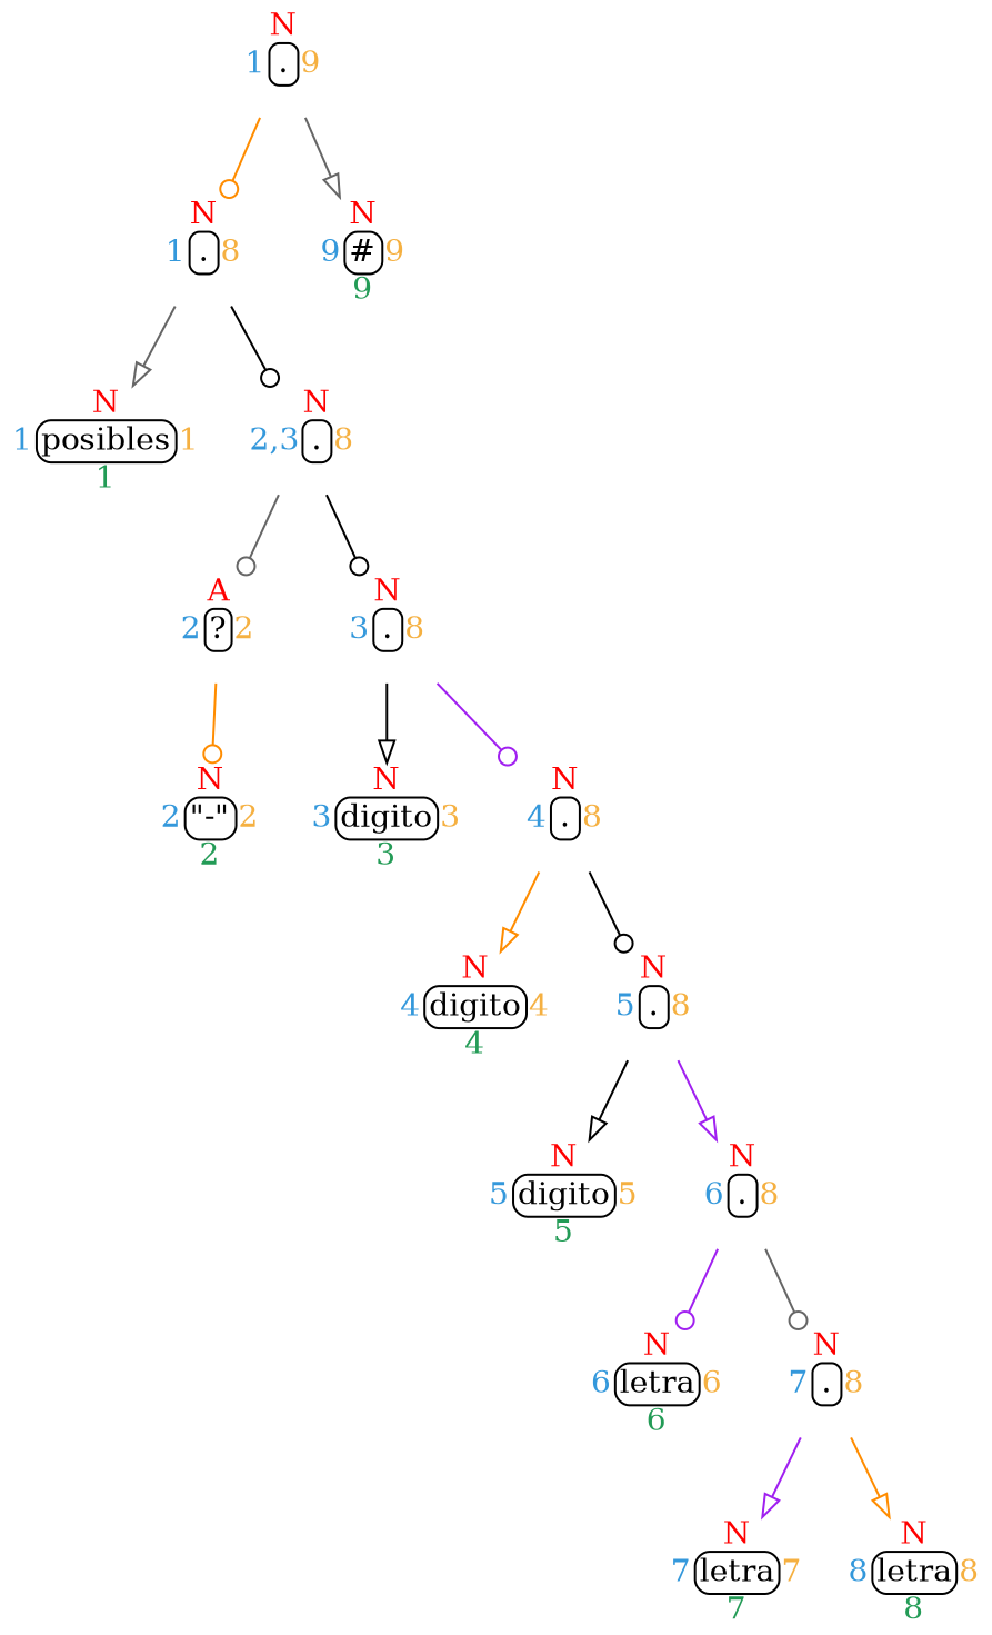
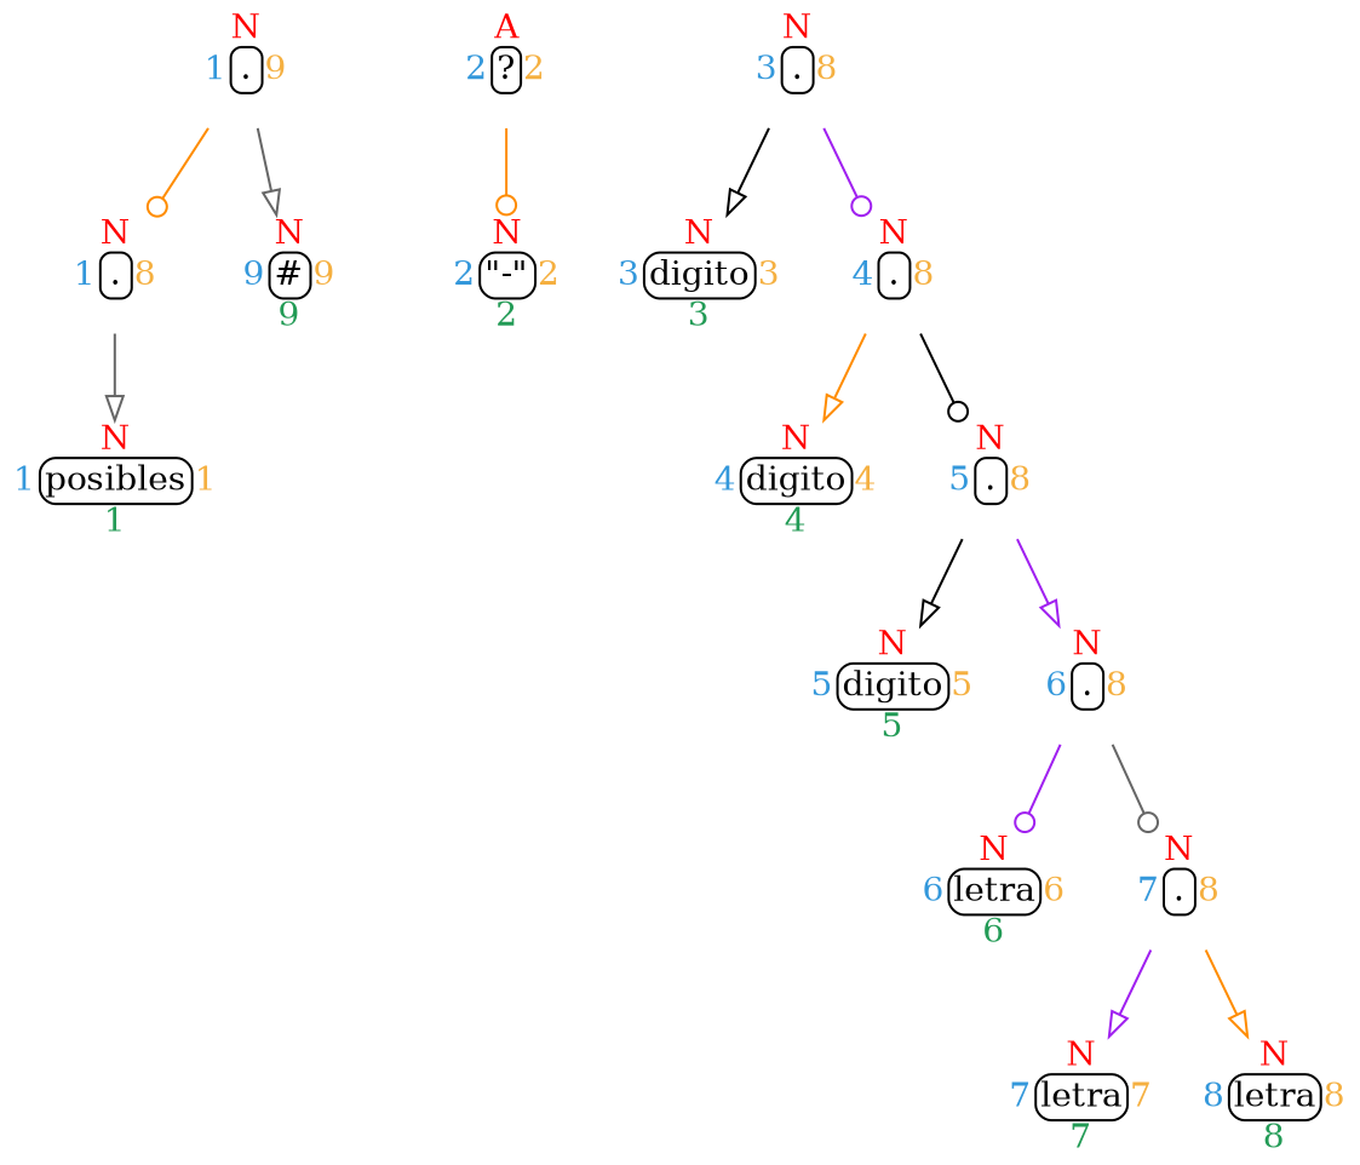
  digraph {
    rankdir=TD
    node [margin=0 shape=none]
    edge [color=black arrowhead=odot]
    n1 [label=<<TABLE BORDER="0" CELLBORDER="0" CELLSPACING="0" CELLPADDING="1" weight='bold'> <TR><TD ROWSPAN="3"><FONT COLOR="#3498DB">1</FONT></TD> <TD CELLPADDING="0"><FONT COLOR="red">N</FONT></TD> <TD ROWSPAN="3"><FONT COLOR="#F5B041">9</FONT></TD></TR> <TR><TD style="rounded" BORDER="1">.</TD></TR> <TR><TD CELLPADDING="0"><FONT COLOR="#239B56"> </FONT></TD></TR> </TABLE>>]
    n2 [label=<<TABLE BORDER="0" CELLBORDER="0" CELLSPACING="0" CELLPADDING="1" weight='bold'> <TR><TD ROWSPAN="3"><FONT COLOR="#3498DB">1</FONT></TD> <TD CELLPADDING="0"><FONT COLOR="red">N</FONT></TD> <TD ROWSPAN="3"><FONT COLOR="#F5B041">8</FONT></TD></TR> <TR><TD style="rounded" BORDER="1">.</TD></TR> <TR><TD CELLPADDING="0"><FONT COLOR="#239B56"> </FONT></TD></TR> </TABLE>>]
    n3 [label=<<TABLE BORDER="0" CELLBORDER="0" CELLSPACING="0" CELLPADDING="1" weight='bold'> <TR><TD ROWSPAN="3"><FONT COLOR="#3498DB">9</FONT></TD> <TD CELLPADDING="0"><FONT COLOR="red">N</FONT></TD> <TD ROWSPAN="3"><FONT COLOR="#F5B041">9</FONT></TD></TR> <TR><TD style="rounded" BORDER="1">#</TD></TR> <TR><TD CELLPADDING="0"><FONT COLOR="#239B56">9</FONT></TD></TR> </TABLE>>]
    n4 [label=<<TABLE BORDER="0" CELLBORDER="0" CELLSPACING="0" CELLPADDING="1" weight='bold'> <TR><TD ROWSPAN="3"><FONT COLOR="#3498DB">1</FONT></TD> <TD CELLPADDING="0"><FONT COLOR="red">N</FONT></TD> <TD ROWSPAN="3"><FONT COLOR="#F5B041">1</FONT></TD></TR> <TR><TD style="rounded" BORDER="1">posibles</TD></TR> <TR><TD CELLPADDING="0"><FONT COLOR="#239B56">1</FONT></TD></TR> </TABLE>>]
-   n5 [label=<<TABLE BORDER="0" CELLBORDER="0" CELLSPACING="0" CELLPADDING="1" weight='bold'> <TR><TD ROWSPAN="3"><FONT COLOR="#3498DB">2,3</FONT></TD> <TD CELLPADDING="0"><FONT COLOR="red">N</FONT></TD> <TD ROWSPAN="3"><FONT COLOR="#F5B041">8</FONT></TD></TR> <TR><TD style="rounded" BORDER="1">.</TD></TR> <TR><TD CELLPADDING="0"><FONT COLOR="#239B56"> </FONT></TD></TR> </TABLE>>]
    n6 [label=<<TABLE BORDER="0" CELLBORDER="0" CELLSPACING="0" CELLPADDING="1" weight='bold'> <TR><TD ROWSPAN="3"><FONT COLOR="#3498DB">2</FONT></TD> <TD CELLPADDING="0"><FONT COLOR="red">A</FONT></TD> <TD ROWSPAN="3"><FONT COLOR="#F5B041">2</FONT></TD></TR> <TR><TD style="rounded" BORDER="1">?</TD></TR> <TR><TD CELLPADDING="0"><FONT COLOR="#239B56"> </FONT></TD></TR> </TABLE>>]
    n7 [label=<<TABLE BORDER="0" CELLBORDER="0" CELLSPACING="0" CELLPADDING="1" weight='bold'> <TR><TD ROWSPAN="3"><FONT COLOR="#3498DB">3</FONT></TD> <TD CELLPADDING="0"><FONT COLOR="red">N</FONT></TD> <TD ROWSPAN="3"><FONT COLOR="#F5B041">8</FONT></TD></TR> <TR><TD style="rounded" BORDER="1">.</TD></TR> <TR><TD CELLPADDING="0"><FONT COLOR="#239B56"> </FONT></TD></TR> </TABLE>>]
    n8 [label=<<TABLE BORDER="0" CELLBORDER="0" CELLSPACING="0" CELLPADDING="1" weight='bold'> <TR><TD ROWSPAN="3"><FONT COLOR="#3498DB">2</FONT></TD> <TD CELLPADDING="0"><FONT COLOR="red">N</FONT></TD> <TD ROWSPAN="3"><FONT COLOR="#F5B041">2</FONT></TD></TR> <TR><TD style="rounded" BORDER="1">"-"</TD></TR> <TR><TD CELLPADDING="0"><FONT COLOR="#239B56">2</FONT></TD></TR> </TABLE>>]
    n9 [label=<<TABLE BORDER="0" CELLBORDER="0" CELLSPACING="0" CELLPADDING="1" weight='bold'> <TR><TD ROWSPAN="3"><FONT COLOR="#3498DB">3</FONT></TD> <TD CELLPADDING="0"><FONT COLOR="red">N</FONT></TD> <TD ROWSPAN="3"><FONT COLOR="#F5B041">3</FONT></TD></TR> <TR><TD style="rounded" BORDER="1">digito</TD></TR> <TR><TD CELLPADDING="0"><FONT COLOR="#239B56">3</FONT></TD></TR> </TABLE>>]
    n10 [label=<<TABLE BORDER="0" CELLBORDER="0" CELLSPACING="0" CELLPADDING="1" weight='bold'> <TR><TD ROWSPAN="3"><FONT COLOR="#3498DB">4</FONT></TD> <TD CELLPADDING="0"><FONT COLOR="red">N</FONT></TD> <TD ROWSPAN="3"><FONT COLOR="#F5B041">8</FONT></TD></TR> <TR><TD style="rounded" BORDER="1">.</TD></TR> <TR><TD CELLPADDING="0"><FONT COLOR="#239B56"> </FONT></TD></TR> </TABLE>>]
    n11 [label=<<TABLE BORDER="0" CELLBORDER="0" CELLSPACING="0" CELLPADDING="1" weight='bold'> <TR><TD ROWSPAN="3"><FONT COLOR="#3498DB">4</FONT></TD> <TD CELLPADDING="0"><FONT COLOR="red">N</FONT></TD> <TD ROWSPAN="3"><FONT COLOR="#F5B041">4</FONT></TD></TR> <TR><TD style="rounded" BORDER="1">digito</TD></TR> <TR><TD CELLPADDING="0"><FONT COLOR="#239B56">4</FONT></TD></TR> </TABLE>>]
    n12 [label=<<TABLE BORDER="0" CELLBORDER="0" CELLSPACING="0" CELLPADDING="1" weight='bold'> <TR><TD ROWSPAN="3"><FONT COLOR="#3498DB">5</FONT></TD> <TD CELLPADDING="0"><FONT COLOR="red">N</FONT></TD> <TD ROWSPAN="3"><FONT COLOR="#F5B041">8</FONT></TD></TR> <TR><TD style="rounded" BORDER="1">.</TD></TR> <TR><TD CELLPADDING="0"><FONT COLOR="#239B56"> </FONT></TD></TR> </TABLE>>]
    n13 [label=<<TABLE BORDER="0" CELLBORDER="0" CELLSPACING="0" CELLPADDING="1" weight='bold'> <TR><TD ROWSPAN="3"><FONT COLOR="#3498DB">5</FONT></TD> <TD CELLPADDING="0"><FONT COLOR="red">N</FONT></TD> <TD ROWSPAN="3"><FONT COLOR="#F5B041">5</FONT></TD></TR> <TR><TD style="rounded" BORDER="1">digito</TD></TR> <TR><TD CELLPADDING="0"><FONT COLOR="#239B56">5</FONT></TD></TR> </TABLE>>]
    n14 [label=<<TABLE BORDER="0" CELLBORDER="0" CELLSPACING="0" CELLPADDING="1" weight='bold'> <TR><TD ROWSPAN="3"><FONT COLOR="#3498DB">6</FONT></TD> <TD CELLPADDING="0"><FONT COLOR="red">N</FONT></TD> <TD ROWSPAN="3"><FONT COLOR="#F5B041">8</FONT></TD></TR> <TR><TD style="rounded" BORDER="1">.</TD></TR> <TR><TD CELLPADDING="0"><FONT COLOR="#239B56"> </FONT></TD></TR> </TABLE>>]
    n15 [label=<<TABLE BORDER="0" CELLBORDER="0" CELLSPACING="0" CELLPADDING="1" weight='bold'> <TR><TD ROWSPAN="3"><FONT COLOR="#3498DB">6</FONT></TD> <TD CELLPADDING="0"><FONT COLOR="red">N</FONT></TD> <TD ROWSPAN="3"><FONT COLOR="#F5B041">6</FONT></TD></TR> <TR><TD style="rounded" BORDER="1">letra</TD></TR> <TR><TD CELLPADDING="0"><FONT COLOR="#239B56">6</FONT></TD></TR> </TABLE>>]
    n16 [label=<<TABLE BORDER="0" CELLBORDER="0" CELLSPACING="0" CELLPADDING="1" weight='bold'> <TR><TD ROWSPAN="3"><FONT COLOR="#3498DB">7</FONT></TD> <TD CELLPADDING="0"><FONT COLOR="red">N</FONT></TD> <TD ROWSPAN="3"><FONT COLOR="#F5B041">8</FONT></TD></TR> <TR><TD style="rounded" BORDER="1">.</TD></TR> <TR><TD CELLPADDING="0"><FONT COLOR="#239B56"> </FONT></TD></TR> </TABLE>>]
    n17 [label=<<TABLE BORDER="0" CELLBORDER="0" CELLSPACING="0" CELLPADDING="1" weight='bold'> <TR><TD ROWSPAN="3"><FONT COLOR="#3498DB">7</FONT></TD> <TD CELLPADDING="0"><FONT COLOR="red">N</FONT></TD> <TD ROWSPAN="3"><FONT COLOR="#F5B041">7</FONT></TD></TR> <TR><TD style="rounded" BORDER="1">letra</TD></TR> <TR><TD CELLPADDING="0"><FONT COLOR="#239B56">7</FONT></TD></TR> </TABLE>>]
    n18 [label=<<TABLE BORDER="0" CELLBORDER="0" CELLSPACING="0" CELLPADDING="1" weight='bold'> <TR><TD ROWSPAN="3"><FONT COLOR="#3498DB">8</FONT></TD> <TD CELLPADDING="0"><FONT COLOR="red">N</FONT></TD> <TD ROWSPAN="3"><FONT COLOR="#F5B041">8</FONT></TD></TR> <TR><TD style="rounded" BORDER="1">letra</TD></TR> <TR><TD CELLPADDING="0"><FONT COLOR="#239B56">8</FONT></TD></TR> </TABLE>>]
    n1 -> n2 [color=darkorange]
    n1 -> n3 [color=gray40 arrowhead=onormal]
    n2 -> n4 [color=gray40 arrowhead=onormal]
-   n2 -> n5
-   n5 -> n6 [color=gray40]
-   n5 -> n7
    n6 -> n8 [color=darkorange]
    n7 -> n9 [arrowhead=onormal]
    n7 -> n10 [color=purple]
    n10 -> n11 [color=darkorange arrowhead=onormal]
    n10 -> n12
    n12 -> n13 [arrowhead=onormal]
    n12 -> n14 [color=purple arrowhead=onormal]
    n14 -> n15 [color=purple]
    n14 -> n16 [color=gray40]
    n16 -> n17 [color=purple arrowhead=onormal]
    n16 -> n18 [color=darkorange arrowhead=onormal]
  }
